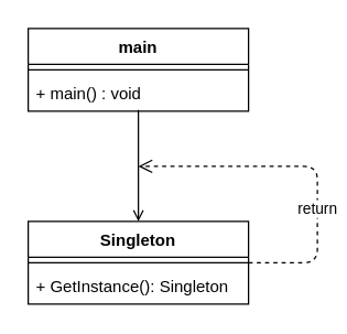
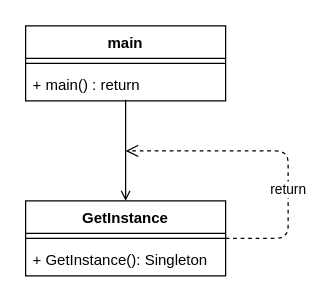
  <mxCell id="0" />
  <mxCell id="1" parent="0" />
- <mxCell id="2" value="Singleton" style="swimlane;fontStyle=1;align=center;verticalAlign=top;childLayout=stackLayout;horizontal=1;startSize=26;horizontalStack=0;resizeParent=1;resizeParentMax=0;resizeLast=0;collapsible=1;marginBottom=0;" vertex="1" parent="1"><mxGeometry x="20" y="160" width="160" height="60" as="geometry" /></mxCell>
+ <mxCell id="2" value="GetInstance" style="swimlane;fontStyle=1;align=center;verticalAlign=top;childLayout=stackLayout;horizontal=1;startSize=26;horizontalStack=0;resizeParent=1;resizeParentMax=0;resizeLast=0;collapsible=1;marginBottom=0;" vertex="1" parent="1"><mxGeometry x="20" y="160" width="160" height="60" as="geometry" /></mxCell>
  <mxCell id="3" value="" style="line;strokeWidth=1;fillColor=none;align=left;verticalAlign=middle;spacingTop=-1;spacingLeft=3;spacingRight=3;rotatable=0;labelPosition=right;points=[];portConstraint=eastwest;" vertex="1" parent="2"><mxGeometry y="26" width="160" height="8" as="geometry" /></mxCell>
  <mxCell id="4" value="+ GetInstance(): Singleton" style="text;strokeColor=none;fillColor=none;align=left;verticalAlign=top;spacingLeft=4;spacingRight=4;overflow=hidden;rotatable=0;points=[[0,0.5],[1,0.5]];portConstraint=eastwest;" vertex="1" parent="2"><mxGeometry y="34" width="160" height="26" as="geometry" /></mxCell>
  <mxCell id="5" value="" style="html=1;verticalAlign=bottom;endArrow=open;exitX=0.5;exitY=0.962;exitDx=0;exitDy=0;exitPerimeter=0;entryX=0.5;entryY=0;entryDx=0;entryDy=0;" edge="1" parent="1" source="9" target="2"><mxGeometry width="80" relative="1" as="geometry"><mxPoint x="60" y="113" as="sourcePoint" /><mxPoint x="140" y="113" as="targetPoint" /><Array as="points"><mxPoint x="100" y="120" /></Array></mxGeometry></mxCell>
  <mxCell id="6" value="return" style="html=1;verticalAlign=bottom;endArrow=open;dashed=1;endSize=8;exitX=1;exitY=0.5;exitDx=0;exitDy=0;" edge="1" parent="1" source="2"><mxGeometry x="-0.36" relative="1" as="geometry"><mxPoint x="210" y="190" as="sourcePoint" /><mxPoint x="100" y="120" as="targetPoint" /><Array as="points"><mxPoint x="230" y="190" /><mxPoint x="230" y="120" /></Array><mxPoint as="offset" /></mxGeometry></mxCell>
  <mxCell id="7" value="main" style="swimlane;fontStyle=1;align=center;verticalAlign=top;childLayout=stackLayout;horizontal=1;startSize=26;horizontalStack=0;resizeParent=1;resizeParentMax=0;resizeLast=0;collapsible=1;marginBottom=0;" vertex="1" parent="1"><mxGeometry x="20" y="20" width="160" height="60" as="geometry" /></mxCell>
  <mxCell id="8" value="" style="line;strokeWidth=1;fillColor=none;align=left;verticalAlign=middle;spacingTop=-1;spacingLeft=3;spacingRight=3;rotatable=0;labelPosition=right;points=[];portConstraint=eastwest;" vertex="1" parent="7"><mxGeometry y="26" width="160" height="8" as="geometry" /></mxCell>
- <mxCell id="9" value="+ main() : void" style="text;strokeColor=none;fillColor=none;align=left;verticalAlign=top;spacingLeft=4;spacingRight=4;overflow=hidden;rotatable=0;points=[[0,0.5],[1,0.5]];portConstraint=eastwest;" vertex="1" parent="7"><mxGeometry y="34" width="160" height="26" as="geometry" /></mxCell>
+ <mxCell id="9" value="+ main() : return" style="text;strokeColor=none;fillColor=none;align=left;verticalAlign=top;spacingLeft=4;spacingRight=4;overflow=hidden;rotatable=0;points=[[0,0.5],[1,0.5]];portConstraint=eastwest;" vertex="1" parent="7"><mxGeometry y="34" width="160" height="26" as="geometry" /></mxCell>
